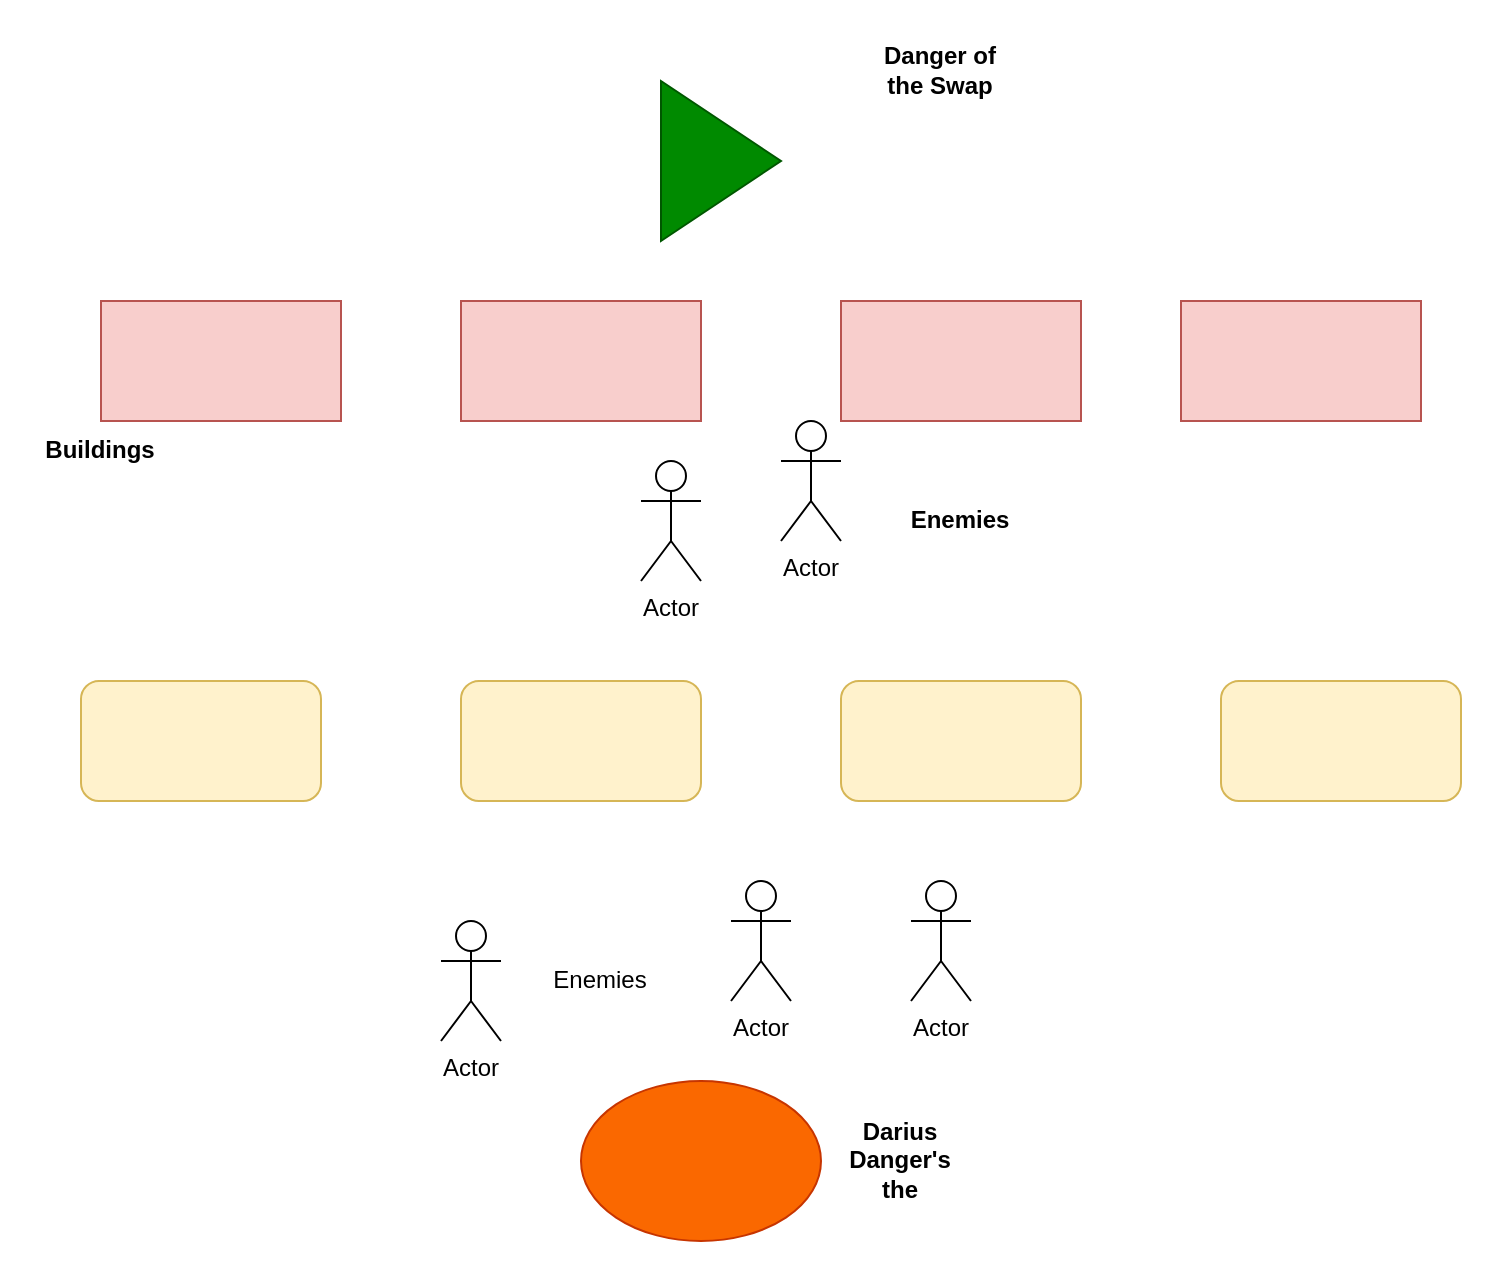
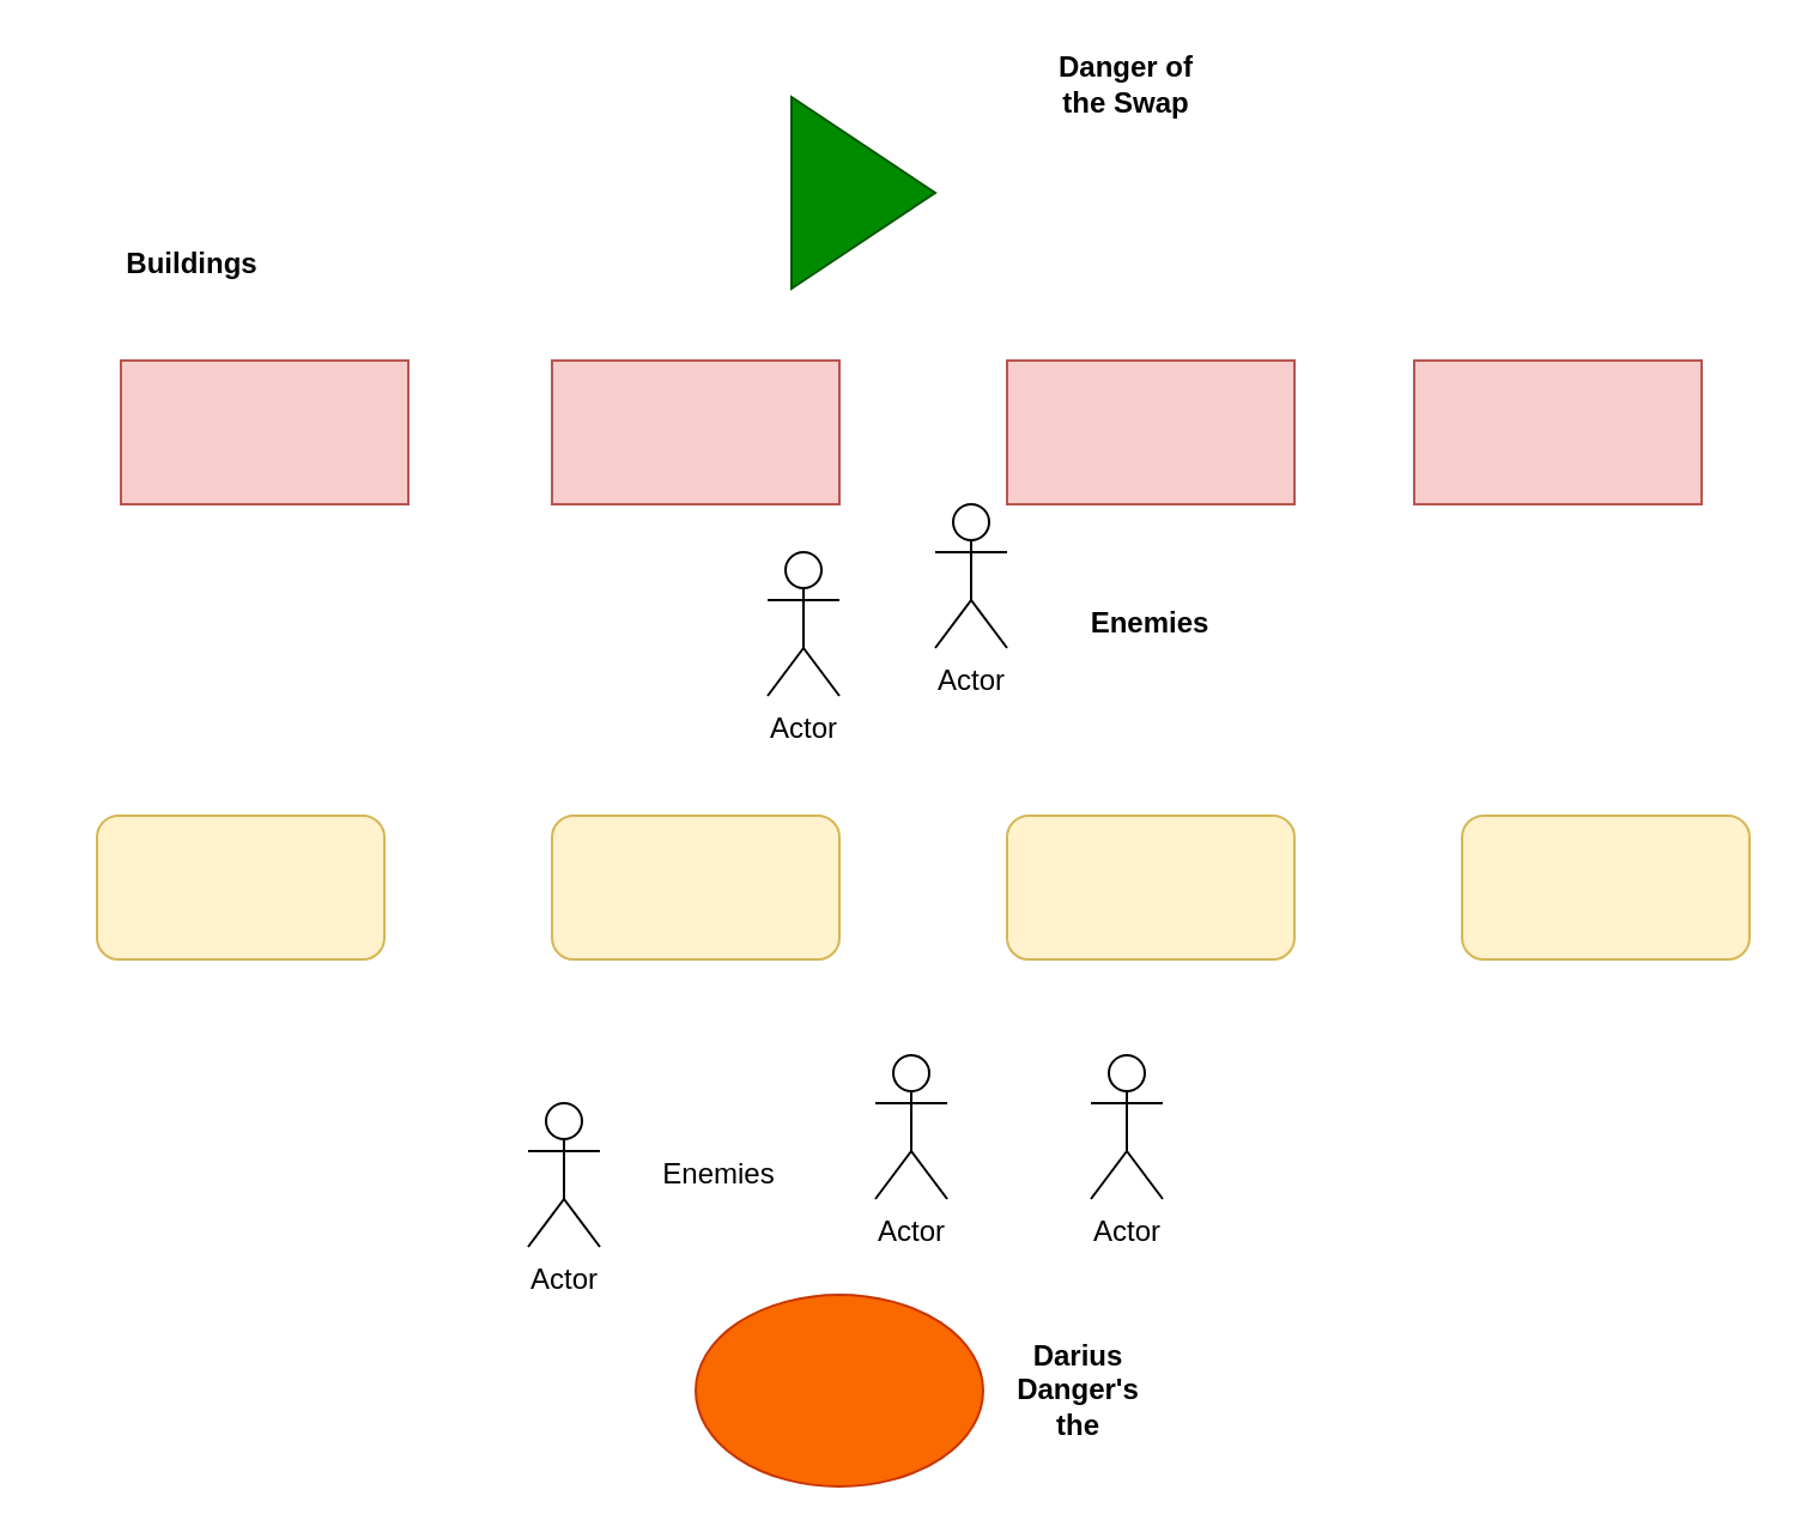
  <mxCell id="0" />
  <mxCell id="1" parent="0" />
  <mxCell id="2" value="" style="rounded=0;whiteSpace=wrap;html=1;fillColor=#f8cecc;strokeColor=#b85450;" parent="1" vertex="1"><mxGeometry x="590" y="150" width="120" height="60" as="geometry" /></mxCell>
  <mxCell id="3" value="" style="rounded=0;whiteSpace=wrap;html=1;fillColor=#f8cecc;strokeColor=#b85450;" parent="1" vertex="1"><mxGeometry x="420" y="150" width="120" height="60" as="geometry" /></mxCell>
  <mxCell id="4" value="" style="rounded=0;whiteSpace=wrap;html=1;fillColor=#f8cecc;strokeColor=#b85450;" parent="1" vertex="1"><mxGeometry x="230" y="150" width="120" height="60" as="geometry" /></mxCell>
  <mxCell id="5" value="" style="rounded=0;whiteSpace=wrap;html=1;fillColor=#f8cecc;strokeColor=#b85450;" parent="1" vertex="1"><mxGeometry x="50" y="150" width="120" height="60" as="geometry" /></mxCell>
  <mxCell id="6" value="" style="rounded=1;whiteSpace=wrap;html=1;fillColor=#fff2cc;strokeColor=#d6b656;" parent="1" vertex="1"><mxGeometry x="230" y="340" width="120" height="60" as="geometry" /></mxCell>
  <mxCell id="7" value="" style="rounded=1;whiteSpace=wrap;html=1;fillColor=#fff2cc;strokeColor=#d6b656;" parent="1" vertex="1"><mxGeometry x="40" y="340" width="120" height="60" as="geometry" /></mxCell>
  <mxCell id="8" value="" style="rounded=1;whiteSpace=wrap;html=1;fillColor=#fff2cc;strokeColor=#d6b656;" parent="1" vertex="1"><mxGeometry x="420" y="340" width="120" height="60" as="geometry" /></mxCell>
  <mxCell id="9" value="" style="rounded=1;whiteSpace=wrap;html=1;fillColor=#fff2cc;strokeColor=#d6b656;" parent="1" vertex="1"><mxGeometry x="610" y="340" width="120" height="60" as="geometry" /></mxCell>
  <mxCell id="10" value="" style="triangle;whiteSpace=wrap;html=1;fillColor=#008a00;fontColor=#ffffff;strokeColor=#005700;" parent="1" vertex="1"><mxGeometry x="330" y="40" width="60" height="80" as="geometry" /></mxCell>
- <mxCell id="11" value="&lt;b&gt;Buildings&lt;/b&gt;" style="text;html=1;strokeColor=none;fillColor=none;align=center;verticalAlign=middle;whiteSpace=wrap;rounded=0;" parent="1" vertex="1"><mxGeometry x="20" y="210" width="60" height="30" as="geometry" /></mxCell>
+ <mxCell id="11" value="&lt;b&gt;Buildings&lt;/b&gt;" style="text;html=1;strokeColor=none;fillColor=none;align=center;verticalAlign=middle;whiteSpace=wrap;rounded=0;" parent="1" vertex="1"><mxGeometry x="50" y="95" width="60" height="30" as="geometry" /></mxCell>
  <mxCell id="12" value="&lt;b&gt;Danger of the Swap&lt;/b&gt;" style="text;html=1;strokeColor=none;fillColor=none;align=center;verticalAlign=middle;whiteSpace=wrap;rounded=0;" parent="1" vertex="1"><mxGeometry x="440" y="20" width="60" height="30" as="geometry" /></mxCell>
  <mxCell id="13" value="" style="ellipse;whiteSpace=wrap;html=1;fillColor=#fa6800;fontColor=#000000;strokeColor=#C73500;" parent="1" vertex="1"><mxGeometry x="290" y="540" width="120" height="80" as="geometry" /></mxCell>
  <mxCell id="14" value="&lt;b&gt;Darius Danger's the&lt;/b&gt;" style="text;html=1;strokeColor=none;fillColor=none;align=center;verticalAlign=middle;whiteSpace=wrap;rounded=0;" parent="1" vertex="1"><mxGeometry x="420" y="565" width="60" height="30" as="geometry" /></mxCell>
  <mxCell id="15" value="Actor" style="shape=umlActor;verticalLabelPosition=bottom;verticalAlign=top;html=1;outlineConnect=0;" parent="1" vertex="1"><mxGeometry x="365" y="440" width="30" height="60" as="geometry" /></mxCell>
  <mxCell id="16" value="Actor" style="shape=umlActor;verticalLabelPosition=bottom;verticalAlign=top;html=1;outlineConnect=0;" parent="1" vertex="1"><mxGeometry x="220" y="460" width="30" height="60" as="geometry" /></mxCell>
  <mxCell id="17" value="Actor" style="shape=umlActor;verticalLabelPosition=bottom;verticalAlign=top;html=1;outlineConnect=0;" parent="1" vertex="1"><mxGeometry x="455" y="440" width="30" height="60" as="geometry" /></mxCell>
  <mxCell id="18" value="Actor" style="shape=umlActor;verticalLabelPosition=bottom;verticalAlign=top;html=1;outlineConnect=0;" parent="1" vertex="1"><mxGeometry x="390" y="210" width="30" height="60" as="geometry" /></mxCell>
  <mxCell id="19" value="Actor" style="shape=umlActor;verticalLabelPosition=bottom;verticalAlign=top;html=1;outlineConnect=0;" parent="1" vertex="1"><mxGeometry x="320" y="230" width="30" height="60" as="geometry" /></mxCell>
  <mxCell id="20" value="&lt;b&gt;Enemies&lt;/b&gt;" style="text;html=1;strokeColor=none;fillColor=none;align=center;verticalAlign=middle;whiteSpace=wrap;rounded=0;" parent="1" vertex="1"><mxGeometry x="450" y="245" width="60" height="30" as="geometry" /></mxCell>
  <mxCell id="21" value="Enemies" style="text;html=1;strokeColor=none;fillColor=none;align=center;verticalAlign=middle;whiteSpace=wrap;rounded=0;" parent="1" vertex="1"><mxGeometry x="270" y="475" width="60" height="30" as="geometry" /></mxCell>
